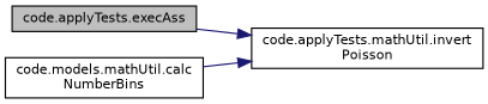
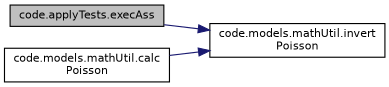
  digraph {
    rankdir=LR
    node [color=black fillcolor=white fontname=Helvetica fontsize=10 shape=record style=filled]
    edge [color=midnightblue fontname=Helvetica fontsize=10 labelfontname=Helvetica labelfontsize=10 style=solid]
    n1 [fillcolor=grey75 fontcolor=black height=0.2 label="code.applyTests.execAss" width=0.4]
-   n2 [height=0.2 label="code.applyTests.mathUtil.invert\lPoisson" width=0.4]
-   n3 [height=0.2 label="code.models.mathUtil.calc\lNumberBins" width=0.4]
+   n2 [height=0.2 label="code.models.mathUtil.invert\lPoisson" width=0.4]
+   n3 [height=0.2 label="code.models.mathUtil.calc\lPoisson" width=0.4]
    n1 -> n2
    n3 -> n2
  }
